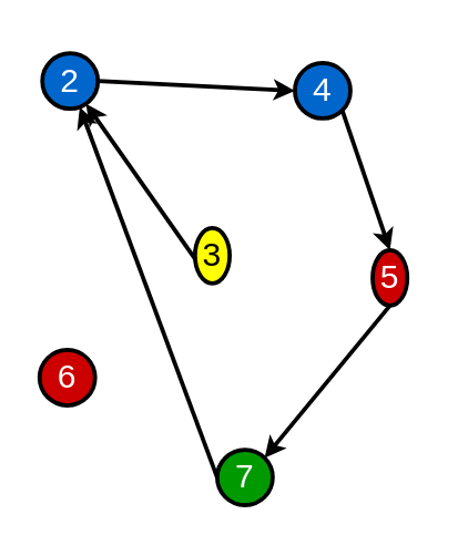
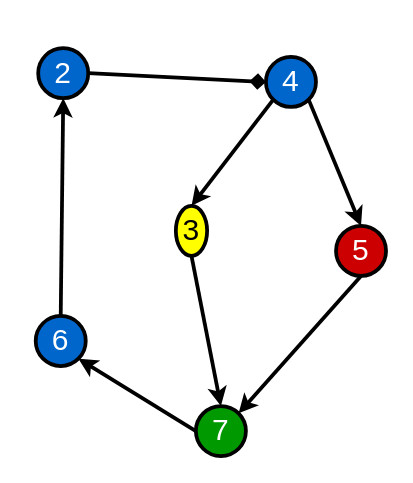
  <mxCell id="0" />
  <mxCell id="1" parent="0" />
  <mxCell id="2" value="" style="group" vertex="1" connectable="0" parent="1"><mxGeometry x="20" y="20" width="288" height="344" as="geometry" /></mxCell>
  <mxCell id="3" value="4" style="ellipse;whiteSpace=wrap;html=1;aspect=fixed;strokeWidth=3;fontSize=24;fillColor=#0066CC;fontColor=#FFFFFF;" vertex="1" parent="2"><mxGeometry x="192" y="25" width="40" height="40" as="geometry" /></mxCell>
- <mxCell id="4" value="5" style="ellipse;whiteSpace=wrap;html=1;aspect=fixed;strokeWidth=3;fontSize=24;fillColor=#CC0000;fontColor=#FFFFFF;" vertex="1" parent="2"><mxGeometry x="248" y="160" width="25" height="40" as="geometry" /></mxCell>
+ <mxCell id="4" value="5" style="ellipse;whiteSpace=wrap;html=1;aspect=fixed;strokeWidth=3;fontSize=24;fillColor=#CC0000;fontColor=#FFFFFF;" vertex="1" parent="2"><mxGeometry x="248" y="160" width="40" height="40" as="geometry" /></mxCell>
  <mxCell id="5" style="edgeStyle=none;rounded=0;orthogonalLoop=1;jettySize=auto;html=1;exitX=1;exitY=1;exitDx=0;exitDy=0;entryX=0.5;entryY=0;entryDx=0;entryDy=0;strokeWidth=3;fontSize=24;endArrow=classic;endFill=1;" edge="1" parent="2" source="3" target="4"><mxGeometry relative="1" as="geometry" /></mxCell>
  <mxCell id="6" value="7" style="ellipse;whiteSpace=wrap;html=1;aspect=fixed;strokeWidth=3;fontSize=24;fillColor=#009900;fontColor=#FFFFFF;" vertex="1" parent="2"><mxGeometry x="136" y="304" width="40" height="40" as="geometry" /></mxCell>
  <mxCell id="7" style="edgeStyle=none;rounded=0;orthogonalLoop=1;jettySize=auto;html=1;exitX=0.5;exitY=1;exitDx=0;exitDy=0;entryX=1;entryY=0;entryDx=0;entryDy=0;strokeWidth=3;fontSize=24;endArrow=classic;endFill=1;" edge="1" parent="2" source="4" target="6"><mxGeometry relative="1" as="geometry" /></mxCell>
- <mxCell id="8" value="6" style="ellipse;whiteSpace=wrap;html=1;aspect=fixed;strokeWidth=3;fontSize=24;fillColor=#CC0000;fontColor=#FFFFFF;" vertex="1" parent="2"><mxGeometry x="8" y="232" width="40" height="40" as="geometry" /></mxCell>
- <mxCell id="9" style="edgeStyle=none;rounded=0;orthogonalLoop=1;jettySize=auto;html=1;exitX=0;exitY=0.5;exitDx=0;exitDy=0;strokeWidth=3;fontSize=24;endArrow=classic;endFill=1;" edge="1" parent="2" source="6" target="14"><mxGeometry relative="1" as="geometry" /></mxCell>
- <mxCell id="10" style="edgeStyle=none;rounded=0;orthogonalLoop=1;jettySize=auto;html=1;exitX=0.5;exitY=1;exitDx=0;exitDy=0;strokeWidth=3;fontSize=24;endArrow=classic;endFill=1;" edge="1" parent="2" source="11" target="14"><mxGeometry relative="1" as="geometry" /></mxCell>
+ <mxCell id="8" value="6" style="ellipse;whiteSpace=wrap;html=1;aspect=fixed;strokeWidth=3;fontSize=24;fillColor=#0066cc;fontColor=#FFFFFF;" vertex="1" parent="2"><mxGeometry x="8" y="232" width="40" height="40" as="geometry" /></mxCell>
+ <mxCell id="9" style="edgeStyle=none;rounded=0;orthogonalLoop=1;jettySize=auto;html=1;exitX=0;exitY=0.5;exitDx=0;exitDy=0;entryX=1;entryY=1;entryDx=0;entryDy=0;strokeWidth=3;fontSize=24;endArrow=classic;endFill=1;" edge="1" parent="2" source="6" target="8"><mxGeometry relative="1" as="geometry" /></mxCell>
+ <mxCell id="10" style="edgeStyle=none;rounded=0;orthogonalLoop=1;jettySize=auto;html=1;exitX=0.5;exitY=1;exitDx=0;exitDy=0;entryX=0.5;entryY=0;entryDx=0;entryDy=0;strokeWidth=3;fontSize=24;endArrow=classic;endFill=1;" edge="1" parent="2" source="11" target="6"><mxGeometry relative="1" as="geometry" /></mxCell>
  <mxCell id="11" value="3" style="ellipse;whiteSpace=wrap;html=1;aspect=fixed;strokeWidth=3;fontSize=24;fillColor=#FFFF00;" vertex="1" parent="2"><mxGeometry x="120" y="144" width="25" height="40" as="geometry" /></mxCell>
- <mxCell id="13" style="rounded=0;orthogonalLoop=1;jettySize=auto;html=1;exitX=1;exitY=0.5;exitDx=0;exitDy=0;entryX=0;entryY=0.5;entryDx=0;entryDy=0;fontSize=24;endArrow=classic;endFill=1;strokeWidth=3;fontColor=#FFFFFF;" edge="1" parent="2" source="14" target="3"><mxGeometry relative="1" as="geometry" /></mxCell>
+ <mxCell id="12" style="edgeStyle=none;rounded=0;orthogonalLoop=1;jettySize=auto;html=1;exitX=0;exitY=1;exitDx=0;exitDy=0;entryX=0.5;entryY=0;entryDx=0;entryDy=0;strokeWidth=3;fontSize=24;endArrow=classic;endFill=1;" edge="1" parent="2" source="3" target="11"><mxGeometry relative="1" as="geometry" /></mxCell>
+ <mxCell id="13" style="rounded=0;orthogonalLoop=1;jettySize=auto;html=1;exitX=1;exitY=0.5;exitDx=0;exitDy=0;entryX=0;entryY=0.5;entryDx=0;entryDy=0;fontSize=24;endArrow=diamond;endFill=1;strokeWidth=3;fontColor=#FFFFFF;" edge="1" parent="2" source="14" target="3"><mxGeometry relative="1" as="geometry" /></mxCell>
  <mxCell id="14" value="2" style="ellipse;whiteSpace=wrap;html=1;aspect=fixed;strokeWidth=3;fontSize=24;fillColor=#0066CC;fontColor=#FFFFFF;" vertex="1" parent="2"><mxGeometry x="10" y="18" width="40" height="40" as="geometry" /></mxCell>
+ <mxCell id="15" style="edgeStyle=none;rounded=0;orthogonalLoop=1;jettySize=auto;html=1;exitX=0.5;exitY=0;exitDx=0;exitDy=0;entryX=0.5;entryY=1;entryDx=0;entryDy=0;strokeWidth=3;fontSize=24;endArrow=classic;endFill=1;" edge="1" parent="2" source="8" target="14"><mxGeometry relative="1" as="geometry" /></mxCell>
